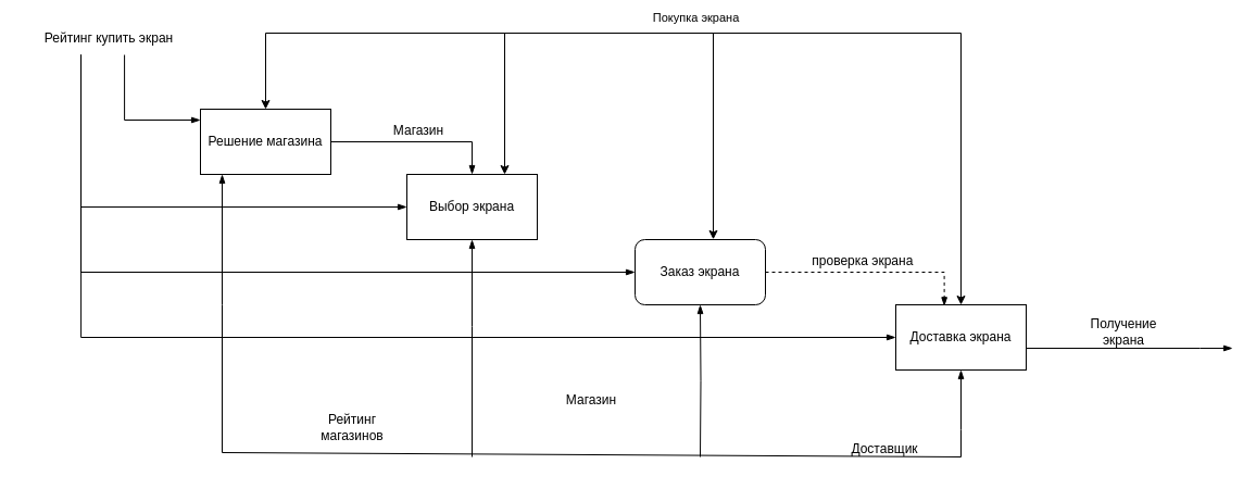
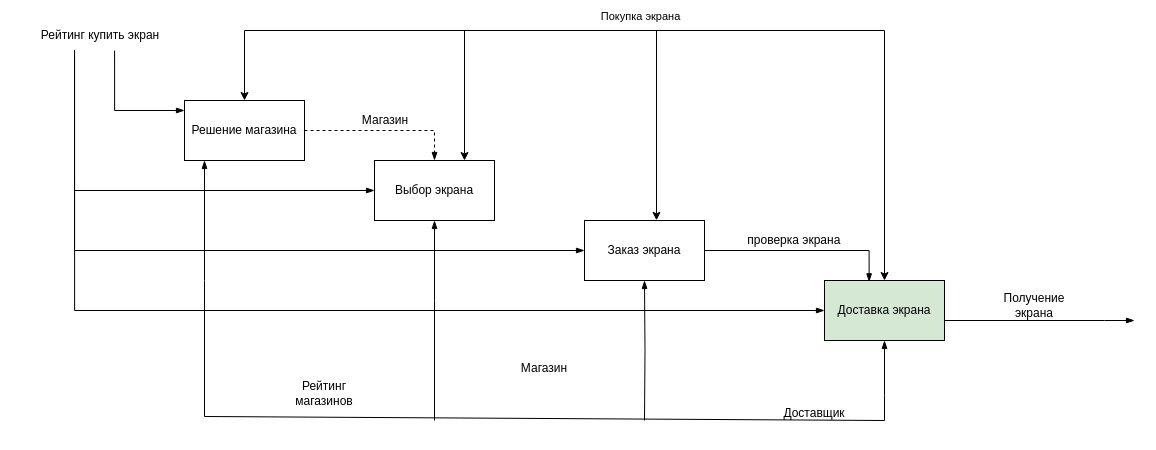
  <mxCell id="0" />
  <mxCell id="1" parent="0" />
- <mxCell id="2" style="edgeStyle=orthogonalEdgeStyle;rounded=0;orthogonalLoop=1;jettySize=auto;html=1;fontSize=12;endArrow=blockThin;endFill=1;" parent="1" source="3" target="4" edge="1"><mxGeometry relative="1" as="geometry"><Array as="points"><mxPoint x="434" y="130" /></Array></mxGeometry></mxCell>
+ <mxCell id="2" style="edgeStyle=orthogonalEdgeStyle;rounded=0;orthogonalLoop=1;jettySize=auto;html=1;fontSize=12;endArrow=blockThin;endFill=1;dashed=1;" parent="1" source="3" target="4" edge="1"><mxGeometry relative="1" as="geometry"><Array as="points"><mxPoint x="434" y="130" /></Array></mxGeometry></mxCell>
  <mxCell id="3" value="Решение магазина" style="rounded=0;whiteSpace=wrap;html=1;" parent="1" vertex="1"><mxGeometry x="184" y="100" width="120" height="60" as="geometry" /></mxCell>
  <mxCell id="4" value="&lt;span style=&quot;font-size: 12px;&quot;&gt;&lt;font style=&quot;vertical-align: inherit;&quot;&gt;&lt;font style=&quot;vertical-align: inherit;&quot;&gt;&lt;font style=&quot;vertical-align: inherit;&quot;&gt;&lt;font style=&quot;vertical-align: inherit;&quot;&gt;Выбор экрана&lt;/font&gt;&lt;/font&gt;&lt;/font&gt;&lt;/font&gt;&lt;/span&gt;" style="rounded=0;whiteSpace=wrap;html=1;fontSize=10;" parent="1" vertex="1"><mxGeometry x="374" y="160" width="120" height="60" as="geometry" /></mxCell>
- <mxCell id="5" value="проверка экрана&amp;nbsp;" style="edgeStyle=orthogonalEdgeStyle;rounded=0;orthogonalLoop=1;jettySize=auto;html=1;entryX=0.372;entryY=0.022;entryDx=0;entryDy=0;entryPerimeter=0;fontSize=12;endArrow=blockThin;endFill=1;dashed=1;" parent="1" source="6" target="8" edge="1"><mxGeometry x="-0.074" y="10" relative="1" as="geometry"><Array as="points"><mxPoint x="869" y="250" /></Array><mxPoint as="offset" /></mxGeometry></mxCell>
- <mxCell id="6" value="&lt;font style=&quot;vertical-align: inherit;&quot;&gt;&lt;font style=&quot;vertical-align: inherit;&quot;&gt;&lt;font style=&quot;vertical-align: inherit;&quot;&gt;&lt;font style=&quot;vertical-align: inherit;&quot;&gt;Заказ экрана&lt;/font&gt;&lt;/font&gt;&lt;/font&gt;&lt;/font&gt;" style="whiteSpace=wrap;html=1;fontSize=12;rounded=1;" parent="1" vertex="1"><mxGeometry x="584" y="220" width="120" height="60" as="geometry" /></mxCell>
+ <mxCell id="5" value="проверка экрана&amp;nbsp;" style="edgeStyle=orthogonalEdgeStyle;rounded=0;orthogonalLoop=1;jettySize=auto;html=1;entryX=0.372;entryY=0.022;entryDx=0;entryDy=0;entryPerimeter=0;fontSize=12;endArrow=blockThin;endFill=1;" parent="1" source="6" target="8" edge="1"><mxGeometry x="-0.074" y="10" relative="1" as="geometry"><Array as="points"><mxPoint x="869" y="250" /></Array><mxPoint as="offset" /></mxGeometry></mxCell>
+ <mxCell id="6" value="&lt;font style=&quot;vertical-align: inherit;&quot;&gt;&lt;font style=&quot;vertical-align: inherit;&quot;&gt;&lt;font style=&quot;vertical-align: inherit;&quot;&gt;&lt;font style=&quot;vertical-align: inherit;&quot;&gt;Заказ экрана&lt;/font&gt;&lt;/font&gt;&lt;/font&gt;&lt;/font&gt;" style="rounded=0;whiteSpace=wrap;html=1;fontSize=12;" parent="1" vertex="1"><mxGeometry x="584" y="220" width="120" height="60" as="geometry" /></mxCell>
  <mxCell id="7" style="edgeStyle=orthogonalEdgeStyle;rounded=0;orthogonalLoop=1;jettySize=auto;html=1;fontSize=12;endArrow=blockThin;endFill=1;" parent="1" source="8" edge="1"><mxGeometry relative="1" as="geometry"><mxPoint x="1134" y="320" as="targetPoint" /><Array as="points"><mxPoint x="1104" y="320" /></Array></mxGeometry></mxCell>
- <mxCell id="8" value="&lt;font style=&quot;vertical-align: inherit;&quot;&gt;&lt;font style=&quot;vertical-align: inherit;&quot;&gt;&lt;font style=&quot;vertical-align: inherit;&quot;&gt;&lt;font style=&quot;vertical-align: inherit;&quot;&gt;&lt;font style=&quot;vertical-align: inherit;&quot;&gt;&lt;font style=&quot;vertical-align: inherit;&quot;&gt;Доставка экрана&lt;/font&gt;&lt;/font&gt;&lt;/font&gt;&lt;/font&gt;&lt;/font&gt;&lt;/font&gt;" style="rounded=0;whiteSpace=wrap;html=1;fontSize=12;" parent="1" vertex="1"><mxGeometry x="824" y="280" width="120" height="60" as="geometry" /></mxCell>
+ <mxCell id="8" value="&lt;font style=&quot;vertical-align: inherit;&quot;&gt;&lt;font style=&quot;vertical-align: inherit;&quot;&gt;&lt;font style=&quot;vertical-align: inherit;&quot;&gt;&lt;font style=&quot;vertical-align: inherit;&quot;&gt;&lt;font style=&quot;vertical-align: inherit;&quot;&gt;&lt;font style=&quot;vertical-align: inherit;&quot;&gt;Доставка экрана&lt;/font&gt;&lt;/font&gt;&lt;/font&gt;&lt;/font&gt;&lt;/font&gt;&lt;/font&gt;" style="rounded=0;whiteSpace=wrap;html=1;fontSize=12;fillColor=#d5e8d4;" parent="1" vertex="1"><mxGeometry x="824" y="280" width="120" height="60" as="geometry" /></mxCell>
  <mxCell id="9" style="edgeStyle=orthogonalEdgeStyle;rounded=0;orthogonalLoop=1;jettySize=auto;html=1;fontSize=12;endArrow=blockThin;endFill=1;" parent="1" target="3" edge="1"><mxGeometry relative="1" as="geometry"><Array as="points"><mxPoint x="204" y="280" /><mxPoint x="204" y="280" /></Array><mxPoint x="204" y="416" as="sourcePoint" /></mxGeometry></mxCell>
  <mxCell id="10" style="edgeStyle=orthogonalEdgeStyle;rounded=0;orthogonalLoop=1;jettySize=auto;html=1;fontSize=12;endArrow=blockThin;endFill=1;" parent="1" target="4" edge="1"><mxGeometry relative="1" as="geometry"><Array as="points"><mxPoint x="434" y="300" /><mxPoint x="434" y="300" /></Array><mxPoint x="434" y="420" as="sourcePoint" /></mxGeometry></mxCell>
  <mxCell id="11" value="Рейтинг магазинов" style="text;html=1;strokeColor=none;fillColor=none;align=center;verticalAlign=middle;whiteSpace=wrap;rounded=0;fontSize=12;" parent="1" vertex="1"><mxGeometry x="294" y="377.5" width="60" height="30" as="geometry" /></mxCell>
  <mxCell id="12" style="edgeStyle=orthogonalEdgeStyle;rounded=0;orthogonalLoop=1;jettySize=auto;html=1;entryX=0.5;entryY=1;entryDx=0;entryDy=0;fontSize=12;endArrow=blockThin;endFill=1;" parent="1" target="6" edge="1"><mxGeometry relative="1" as="geometry"><mxPoint x="644" y="420" as="sourcePoint" /></mxGeometry></mxCell>
  <mxCell id="13" value="&lt;font style=&quot;vertical-align: inherit;&quot;&gt;&lt;font style=&quot;vertical-align: inherit;&quot;&gt;Магазин&lt;/font&gt;&lt;/font&gt;" style="text;html=1;strokeColor=none;fillColor=none;align=center;verticalAlign=middle;whiteSpace=wrap;rounded=0;fontSize=12;" parent="1" vertex="1"><mxGeometry x="484" y="352.5" width="120" height="30" as="geometry" /></mxCell>
  <mxCell id="14" style="edgeStyle=orthogonalEdgeStyle;rounded=0;orthogonalLoop=1;jettySize=auto;html=1;entryX=0.5;entryY=1;entryDx=0;entryDy=0;fontSize=12;endArrow=blockThin;endFill=1;" parent="1" target="8" edge="1"><mxGeometry relative="1" as="geometry"><mxPoint x="884" y="420" as="sourcePoint" /><Array as="points"><mxPoint x="884" y="395" /></Array></mxGeometry></mxCell>
  <mxCell id="15" value="Доставщик" style="text;html=1;strokeColor=none;fillColor=none;align=center;verticalAlign=middle;whiteSpace=wrap;rounded=0;fontSize=12;" parent="1" vertex="1"><mxGeometry x="784" y="397.5" width="60" height="30" as="geometry" /></mxCell>
  <mxCell id="16" style="edgeStyle=orthogonalEdgeStyle;rounded=0;orthogonalLoop=1;jettySize=auto;html=1;fontSize=12;endArrow=blockThin;endFill=1;entryX=0;entryY=0.5;entryDx=0;entryDy=0;" parent="1" target="8" edge="1"><mxGeometry relative="1" as="geometry"><mxPoint x="794" y="380" as="targetPoint" /><mxPoint x="74.091" y="50" as="sourcePoint" /><Array as="points"><mxPoint x="74" y="310" /></Array></mxGeometry></mxCell>
  <mxCell id="17" style="edgeStyle=orthogonalEdgeStyle;rounded=0;orthogonalLoop=1;jettySize=auto;html=1;fontSize=12;endArrow=blockThin;endFill=1;" parent="1" edge="1"><mxGeometry relative="1" as="geometry"><mxPoint x="114.091" y="50" as="sourcePoint" /><mxPoint x="184" y="110" as="targetPoint" /><Array as="points"><mxPoint x="114" y="110" /></Array></mxGeometry></mxCell>
  <mxCell id="18" value="Рейтинг купить экран" style="text;html=1;strokeColor=none;fillColor=none;align=center;verticalAlign=middle;whiteSpace=wrap;rounded=0;fontSize=12;" parent="1" vertex="1"><mxGeometry x="20" y="20" width="160" height="30" as="geometry" /></mxCell>
  <mxCell id="19" value="Получение экрана" style="text;html=1;strokeColor=none;fillColor=none;align=center;verticalAlign=middle;whiteSpace=wrap;rounded=0;fontSize=12;" parent="1" vertex="1"><mxGeometry x="984" y="290" width="100" height="30" as="geometry" /></mxCell>
  <mxCell id="20" value="Магазин" style="text;html=1;strokeColor=none;fillColor=none;align=center;verticalAlign=middle;whiteSpace=wrap;rounded=0;fontSize=12;" parent="1" vertex="1"><mxGeometry x="320" y="105" width="130" height="30" as="geometry" /></mxCell>
  <mxCell id="21" style="edgeStyle=orthogonalEdgeStyle;rounded=0;orthogonalLoop=1;jettySize=auto;html=1;fontSize=12;endArrow=blockThin;endFill=1;entryX=0;entryY=0.5;entryDx=0;entryDy=0;" parent="1" target="4" edge="1"><mxGeometry relative="1" as="geometry"><mxPoint x="73.999" y="50" as="sourcePoint" /><mxPoint x="143.94" y="110" as="targetPoint" /><Array as="points"><mxPoint x="74" y="190" /></Array></mxGeometry></mxCell>
  <mxCell id="22" style="edgeStyle=orthogonalEdgeStyle;rounded=0;orthogonalLoop=1;jettySize=auto;html=1;fontSize=12;endArrow=blockThin;endFill=1;entryX=0;entryY=0.5;entryDx=0;entryDy=0;" parent="1" target="6" edge="1"><mxGeometry relative="1" as="geometry"><mxPoint x="74" y="50" as="sourcePoint" /><mxPoint x="384" y="200" as="targetPoint" /><Array as="points"><mxPoint x="74" y="60" /><mxPoint x="74" y="240" /></Array></mxGeometry></mxCell>
  <mxCell id="23" value="Покупка экрана" style="endArrow=classic;startArrow=classic;html=1;rounded=0;entryX=0.5;entryY=0;entryDx=0;entryDy=0;" parent="1" target="3" edge="1"><mxGeometry x="0.029" y="-14" width="50" height="50" relative="1" as="geometry"><mxPoint x="884" y="280" as="sourcePoint" /><mxPoint x="934" y="230" as="targetPoint" /><Array as="points"><mxPoint x="884" y="30" /><mxPoint x="244" y="30" /></Array><mxPoint as="offset" /></mxGeometry></mxCell>
  <mxCell id="24" value="" style="endArrow=classic;html=1;rounded=0;entryX=0.6;entryY=-0.003;entryDx=0;entryDy=0;entryPerimeter=0;" parent="1" target="6" edge="1"><mxGeometry width="50" height="50" relative="1" as="geometry"><mxPoint x="656" y="30" as="sourcePoint" /><mxPoint x="654" y="216" as="targetPoint" /></mxGeometry></mxCell>
  <mxCell id="25" value="" style="endArrow=classic;html=1;rounded=0;" parent="1" edge="1"><mxGeometry width="50" height="50" relative="1" as="geometry"><mxPoint x="464" y="30" as="sourcePoint" /><mxPoint x="464" y="160" as="targetPoint" /></mxGeometry></mxCell>
  <mxCell id="26" value="" style="endArrow=none;html=1;rounded=0;" parent="1" edge="1"><mxGeometry width="50" height="50" relative="1" as="geometry"><mxPoint x="204" y="416" as="sourcePoint" /><mxPoint x="884" y="420" as="targetPoint" /></mxGeometry></mxCell>
